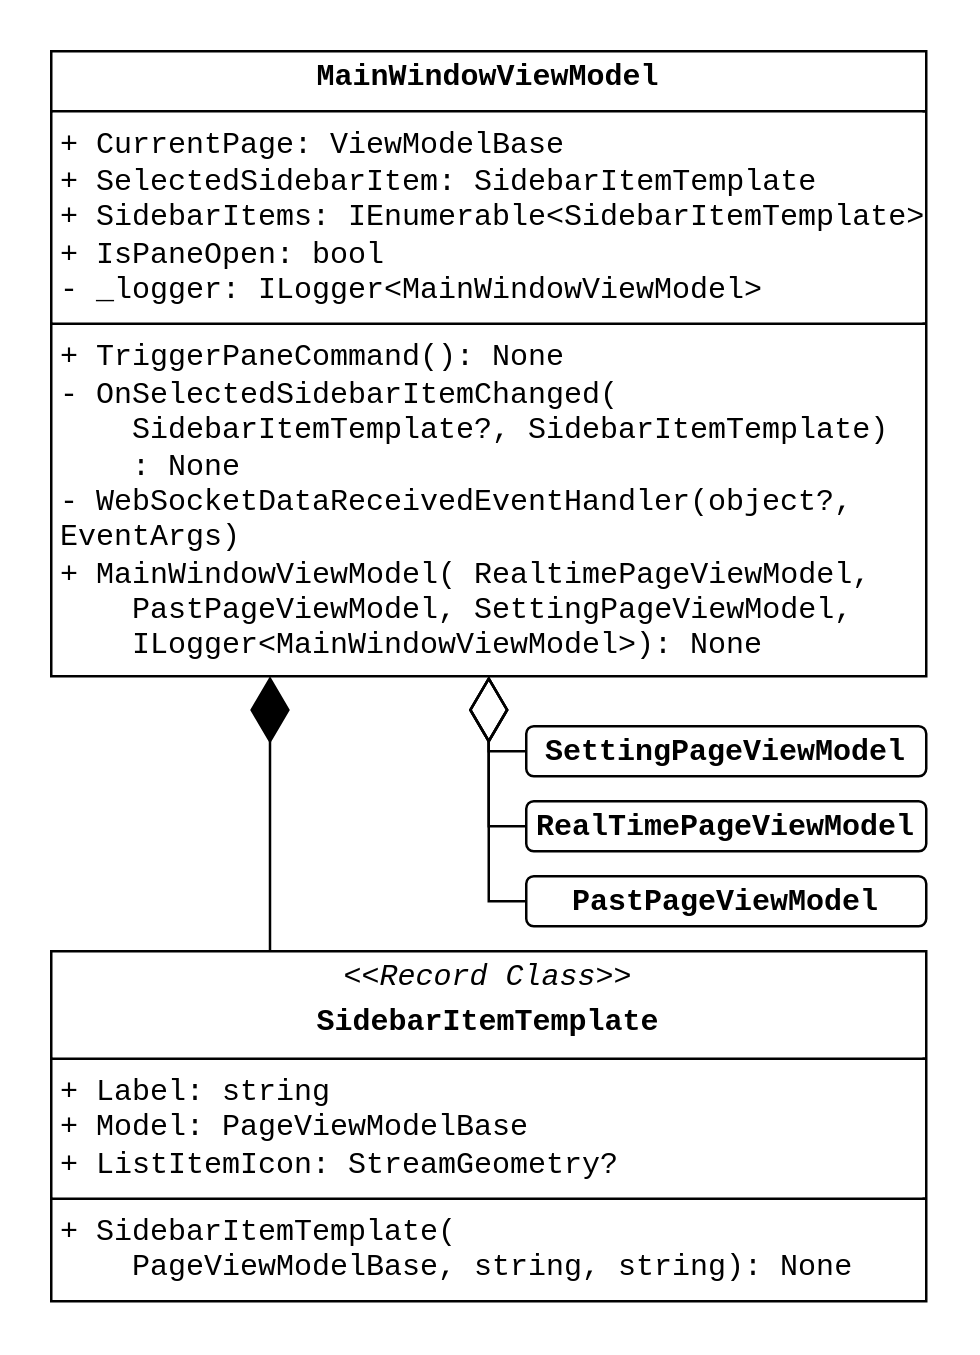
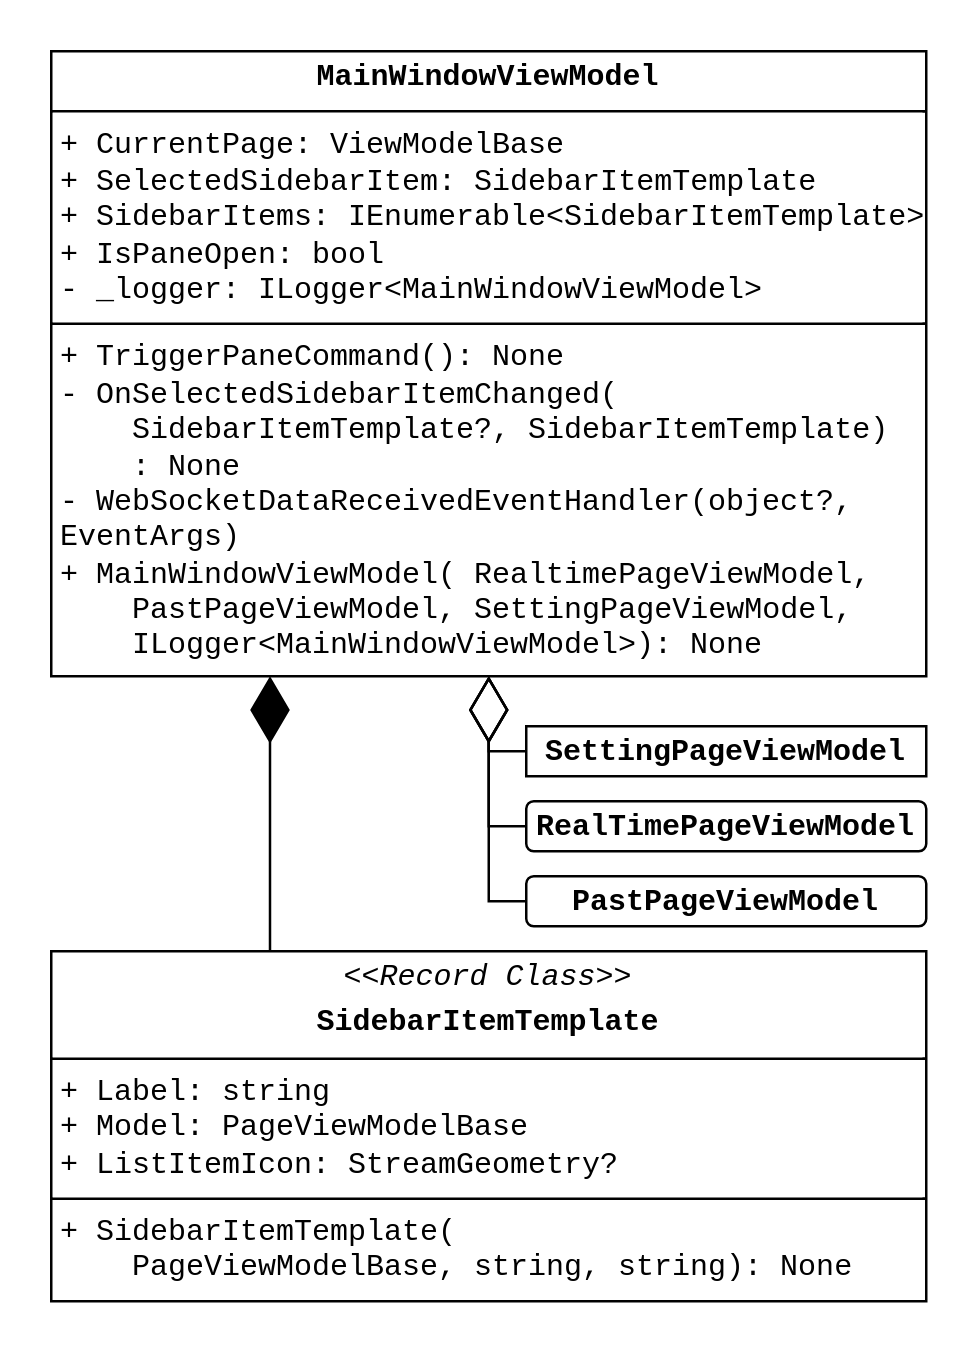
  <mxCell id="0" />
  <mxCell id="1" parent="0" />
  <mxCell id="2" value="&lt;p style=&quot;margin:0px;margin-top:4px;text-align:center;&quot;&gt;&lt;b style=&quot;background-color: transparent; color: light-dark(rgb(0, 0, 0), rgb(255, 255, 255));&quot;&gt;MainWindowViewModel&lt;/b&gt;&lt;/p&gt;&lt;hr size=&quot;1&quot; style=&quot;border-style:solid;&quot;&gt;&lt;p style=&quot;margin:0px;margin-left:4px;&quot;&gt;+ CurrentPage: ViewModelBase&lt;/p&gt;&lt;p style=&quot;margin:0px;margin-left:4px;&quot;&gt;+ SelectedSidebarItem:&amp;nbsp;&lt;span style=&quot;background-color: transparent; color: light-dark(rgb(0, 0, 0), rgb(255, 255, 255));&quot;&gt;SidebarItemTemplate&lt;/span&gt;&lt;/p&gt;&lt;p style=&quot;margin:0px;margin-left:4px;&quot;&gt;&lt;span style=&quot;background-color: transparent; color: light-dark(rgb(0, 0, 0), rgb(255, 255, 255));&quot;&gt;+ SidebarItems: IEnumerable&amp;lt;SidebarItemTemplate&amp;gt;&lt;/span&gt;&lt;/p&gt;&lt;p style=&quot;margin:0px;margin-left:4px;&quot;&gt;&lt;span style=&quot;background-color: transparent; color: light-dark(rgb(0, 0, 0), rgb(255, 255, 255));&quot;&gt;+ IsPaneOpen: bool&lt;/span&gt;&lt;/p&gt;&lt;p style=&quot;margin:0px;margin-left:4px;&quot;&gt;&lt;span style=&quot;background-color: transparent; color: light-dark(rgb(0, 0, 0), rgb(255, 255, 255));&quot;&gt;- _logger: ILogger&amp;lt;MainWindowViewModel&amp;gt;&lt;/span&gt;&lt;/p&gt;&lt;hr size=&quot;1&quot; style=&quot;border-style:solid;&quot;&gt;&lt;p style=&quot;margin:0px;margin-left:4px;&quot;&gt;+ TriggerPaneCommand(): None&lt;/p&gt;&lt;p style=&quot;margin:0px;margin-left:4px;&quot;&gt;- OnSelectedSidebarItemChanged(&lt;/p&gt;&lt;p style=&quot;margin:0px;margin-left:4px;&quot;&gt;&lt;span style=&quot;background-color: transparent; color: light-dark(rgb(0, 0, 0), rgb(255, 255, 255));&quot;&gt;&amp;nbsp; &amp;nbsp; SidebarItemTemplate?, SidebarItemTemplate)&lt;/span&gt;&lt;/p&gt;&lt;p style=&quot;margin:0px;margin-left:4px;&quot;&gt;&lt;span style=&quot;background-color: transparent; color: light-dark(rgb(0, 0, 0), rgb(255, 255, 255));&quot;&gt;&amp;nbsp; &amp;nbsp; : None&lt;/span&gt;&lt;/p&gt;&lt;p style=&quot;margin:0px;margin-left:4px;&quot;&gt;&lt;span style=&quot;background-color: transparent; color: light-dark(rgb(0, 0, 0), rgb(255, 255, 255));&quot;&gt;- WebSocketDataReceivedEventHandler(object?, EventArgs)&lt;/span&gt;&lt;/p&gt;&lt;p style=&quot;margin:0px;margin-left:4px;&quot;&gt;&lt;span style=&quot;background-color: transparent; color: light-dark(rgb(0, 0, 0), rgb(255, 255, 255));&quot;&gt;+ MainWindowViewModel(&amp;nbsp;&lt;/span&gt;&lt;span style=&quot;background-color: transparent; color: light-dark(rgb(0, 0, 0), rgb(255, 255, 255));&quot;&gt;RealtimePageViewModel,&lt;/span&gt;&lt;/p&gt;&lt;p style=&quot;margin:0px;margin-left:4px;&quot;&gt;&lt;span style=&quot;background-color: transparent; color: light-dark(rgb(0, 0, 0), rgb(255, 255, 255));&quot;&gt;&amp;nbsp; &amp;nbsp; PastPageViewModel,&amp;nbsp;&lt;/span&gt;&lt;span style=&quot;background-color: transparent; color: light-dark(rgb(0, 0, 0), rgb(255, 255, 255));&quot;&gt;SettingPageViewModel,&lt;/span&gt;&lt;/p&gt;&lt;p style=&quot;margin:0px;margin-left:4px;&quot;&gt;&lt;span style=&quot;background-color: transparent; color: light-dark(rgb(0, 0, 0), rgb(255, 255, 255));&quot;&gt;&amp;nbsp; &amp;nbsp; ILogger&amp;lt;MainWindowViewModel&amp;gt;): None&lt;/span&gt;&lt;/p&gt;" style="verticalAlign=top;align=left;overflow=fill;html=1;whiteSpace=wrap;fontFamily=Courier New;" parent="1" vertex="1"><mxGeometry x="20" y="20" width="350" height="250" as="geometry" /></mxCell>
  <mxCell id="3" value="&lt;p style=&quot;margin:0px;margin-top:4px;text-align:center;&quot;&gt;&lt;i&gt;&amp;lt;&amp;lt;Record Class&amp;gt;&amp;gt;&lt;/i&gt;&lt;b style=&quot;background-color: transparent; color: light-dark(rgb(0, 0, 0), rgb(255, 255, 255));&quot;&gt;&lt;/b&gt;&lt;/p&gt;&lt;p style=&quot;margin:0px;margin-top:4px;text-align:center;&quot;&gt;&lt;b style=&quot;background-color: transparent; color: light-dark(rgb(0, 0, 0), rgb(255, 255, 255));&quot;&gt;SidebarItemTemplate&lt;/b&gt;&lt;/p&gt;&lt;hr size=&quot;1&quot; style=&quot;border-style:solid;&quot;&gt;&lt;p style=&quot;margin:0px;margin-left:4px;&quot;&gt;+ Label: string&lt;/p&gt;&lt;p style=&quot;margin:0px;margin-left:4px;&quot;&gt;+ Model: PageViewModelBase&lt;/p&gt;&lt;p style=&quot;margin:0px;margin-left:4px;&quot;&gt;+ ListItemIcon: StreamGeometry?&lt;/p&gt;&lt;hr size=&quot;1&quot; style=&quot;border-style:solid;&quot;&gt;&lt;p style=&quot;margin:0px;margin-left:4px;&quot;&gt;+ SidebarItemTemplate(&lt;/p&gt;&lt;p style=&quot;margin:0px;margin-left:4px;&quot;&gt;&amp;nbsp; &amp;nbsp; PageViewModelBase, string, string): None&lt;/p&gt;" style="verticalAlign=top;align=left;overflow=fill;html=1;whiteSpace=wrap;fontFamily=Courier New;" parent="1" vertex="1"><mxGeometry x="20" y="380" width="350" height="140" as="geometry" /></mxCell>
  <mxCell id="4" value="" style="endArrow=diamondThin;endFill=1;endSize=24;html=1;rounded=0;entryX=0.25;entryY=1;entryDx=0;entryDy=0;exitX=0.25;exitY=0;exitDx=0;exitDy=0;edgeStyle=elbowEdgeStyle;elbow=vertical;" parent="1" source="3" target="2" edge="1"><mxGeometry width="160" relative="1" as="geometry"><mxPoint x="240" y="20" as="sourcePoint" /><mxPoint x="400" y="20" as="targetPoint" /><Array as="points"><mxPoint x="150" y="360" /></Array></mxGeometry></mxCell>
- <mxCell id="5" value="&lt;p style=&quot;margin:0px;margin-top:4px;text-align:center;&quot;&gt;&lt;b style=&quot;background-color: transparent; color: light-dark(rgb(0, 0, 0), rgb(255, 255, 255));&quot;&gt;SettingPageViewModel&lt;/b&gt;&lt;/p&gt;" style="verticalAlign=top;align=left;overflow=fill;html=1;whiteSpace=wrap;fontFamily=Courier New;rounded=1;" vertex="1" parent="1"><mxGeometry x="210" y="290" width="160" height="20" as="geometry" /></mxCell>
+ <mxCell id="5" value="&lt;p style=&quot;margin:0px;margin-top:4px;text-align:center;&quot;&gt;&lt;b style=&quot;background-color: transparent; color: light-dark(rgb(0, 0, 0), rgb(255, 255, 255));&quot;&gt;SettingPageViewModel&lt;/b&gt;&lt;/p&gt;" style="verticalAlign=top;align=left;overflow=fill;html=1;whiteSpace=wrap;fontFamily=Courier New;" vertex="1" parent="1"><mxGeometry x="210" y="290" width="160" height="20" as="geometry" /></mxCell>
  <mxCell id="6" value="&lt;p style=&quot;margin:0px;margin-top:4px;text-align:center;&quot;&gt;&lt;b&gt;RealTimePageViewModel&lt;/b&gt;&lt;/p&gt;" style="verticalAlign=top;align=left;overflow=fill;html=1;whiteSpace=wrap;fontFamily=Courier New;rounded=1;" vertex="1" parent="1"><mxGeometry x="210" y="320" width="160" height="20" as="geometry" /></mxCell>
  <mxCell id="7" value="&lt;p style=&quot;margin:0px;margin-top:4px;text-align:center;&quot;&gt;&lt;b&gt;PastPageViewModel&lt;/b&gt;&lt;/p&gt;" style="verticalAlign=top;align=left;overflow=fill;html=1;whiteSpace=wrap;fontFamily=Courier New;rounded=1;" vertex="1" parent="1"><mxGeometry x="210" y="350" width="160" height="20" as="geometry" /></mxCell>
  <mxCell id="8" value="" style="endArrow=diamondThin;endFill=0;endSize=24;html=1;rounded=0;entryX=0.5;entryY=1;entryDx=0;entryDy=0;exitX=0;exitY=0.5;exitDx=0;exitDy=0;edgeStyle=orthogonalEdgeStyle;" edge="1" parent="1" source="5" target="2"><mxGeometry width="160" relative="1" as="geometry"><mxPoint x="230" y="260" as="sourcePoint" /><mxPoint x="390" y="260" as="targetPoint" /></mxGeometry></mxCell>
  <mxCell id="9" value="" style="endArrow=diamondThin;endFill=0;endSize=24;html=1;rounded=0;entryX=0.5;entryY=1;entryDx=0;entryDy=0;exitX=0;exitY=0.5;exitDx=0;exitDy=0;edgeStyle=orthogonalEdgeStyle;" edge="1" parent="1" source="6" target="2"><mxGeometry width="160" relative="1" as="geometry"><mxPoint x="220" y="310" as="sourcePoint" /><mxPoint x="205" y="280" as="targetPoint" /></mxGeometry></mxCell>
  <mxCell id="10" value="" style="endArrow=diamondThin;endFill=0;endSize=24;html=1;rounded=0;entryX=0.5;entryY=1;entryDx=0;entryDy=0;exitX=0;exitY=0.5;exitDx=0;exitDy=0;edgeStyle=orthogonalEdgeStyle;" edge="1" parent="1" source="7" target="2"><mxGeometry width="160" relative="1" as="geometry"><mxPoint x="220" y="340" as="sourcePoint" /><mxPoint x="205" y="280" as="targetPoint" /></mxGeometry></mxCell>
